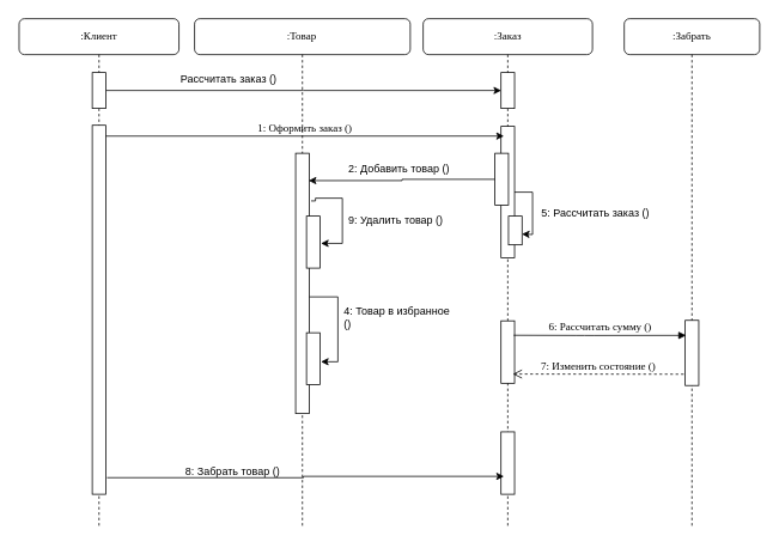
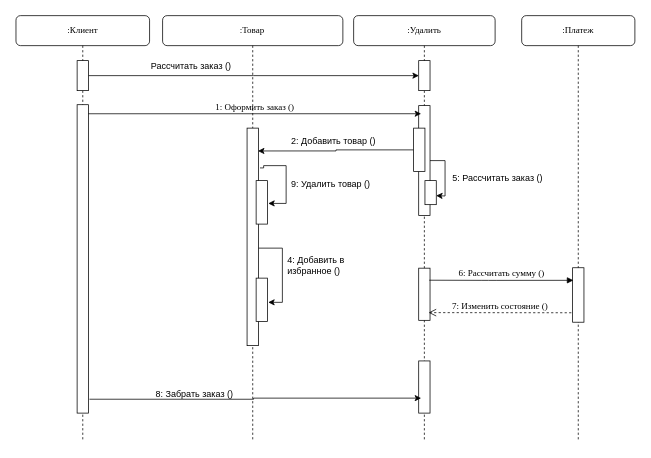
  <mxCell id="0" />
  <mxCell id="1" parent="0" />
  <mxCell id="2" value="" style="group" parent="1" vertex="1" connectable="0"><mxGeometry x="31" y="20" width="815" height="568" as="geometry" /></mxCell>
- <mxCell id="3" value=":Заказ" style="shape=umlLifeline;perimeter=lifelinePerimeter;whiteSpace=wrap;html=1;container=1;collapsible=0;recursiveResize=0;outlineConnect=0;rounded=1;shadow=0;comic=0;labelBackgroundColor=none;strokeWidth=1;fontFamily=Verdana;fontSize=12;align=center;" parent="2" vertex="1"><mxGeometry x="440.001" width="188.654" height="568" as="geometry" /></mxCell>
+ <mxCell id="3" value=":Удалить" style="shape=umlLifeline;perimeter=lifelinePerimeter;whiteSpace=wrap;html=1;container=1;collapsible=0;recursiveResize=0;outlineConnect=0;rounded=1;shadow=0;comic=0;labelBackgroundColor=none;strokeWidth=1;fontFamily=Verdana;fontSize=12;align=center;" parent="2" vertex="1"><mxGeometry x="440.001" width="188.654" height="568" as="geometry" /></mxCell>
  <mxCell id="4" value="" style="html=1;points=[];perimeter=orthogonalPerimeter;rounded=0;shadow=0;comic=0;labelBackgroundColor=none;strokeWidth=1;fontFamily=Verdana;fontSize=12;align=center;" parent="3" vertex="1"><mxGeometry x="86.78" y="120" width="15.09" height="146.62" as="geometry" /></mxCell>
  <mxCell id="5" value="" style="html=1;points=[];perimeter=orthogonalPerimeter;rounded=0;shadow=0;comic=0;labelBackgroundColor=none;strokeWidth=1;fontFamily=Verdana;fontSize=12;align=center;" parent="3" vertex="1"><mxGeometry x="86.782" y="336.716" width="15.093" height="69.553" as="geometry" /></mxCell>
  <mxCell id="6" value="" style="html=1;points=[];perimeter=orthogonalPerimeter;rounded=0;shadow=0;comic=0;labelBackgroundColor=none;strokeWidth=1;fontFamily=Verdana;fontSize=12;align=center;" parent="3" vertex="1"><mxGeometry x="86.782" y="460.421" width="15.093" height="69.553" as="geometry" /></mxCell>
  <mxCell id="7" value="1: Оформить заказ ()" style="html=1;verticalAlign=bottom;endArrow=classic;labelBackgroundColor=none;fontFamily=Verdana;fontSize=12;edgeStyle=elbowEdgeStyle;elbow=vertical;exitX=1.5;exitY=0.091;exitDx=0;exitDy=0;exitPerimeter=0;endFill=1;entryX=0.213;entryY=0.068;entryDx=0;entryDy=0;entryPerimeter=0;" parent="3" edge="1" target="4"><mxGeometry relative="1" as="geometry"><mxPoint x="-356.237" y="130.847" as="sourcePoint" /><mxPoint x="79.999" y="127.51" as="targetPoint" /><Array as="points"><mxPoint x="-341.144" y="130.801" /><mxPoint x="-265.681" y="130.801" /></Array></mxGeometry></mxCell>
- <mxCell id="8" value=":Забрать" style="shape=umlLifeline;perimeter=lifelinePerimeter;whiteSpace=wrap;html=1;container=1;collapsible=0;recursiveResize=0;outlineConnect=0;rounded=1;shadow=0;comic=0;labelBackgroundColor=none;strokeWidth=1;fontFamily=Verdana;fontSize=12;align=center;" parent="2" vertex="1"><mxGeometry x="664.075" width="150.925" height="568" as="geometry" /></mxCell>
+ <mxCell id="8" value=":Платеж" style="shape=umlLifeline;perimeter=lifelinePerimeter;whiteSpace=wrap;html=1;container=1;collapsible=0;recursiveResize=0;outlineConnect=0;rounded=1;shadow=0;comic=0;labelBackgroundColor=none;strokeWidth=1;fontFamily=Verdana;fontSize=12;align=center;" parent="2" vertex="1"><mxGeometry x="664.075" width="150.925" height="568" as="geometry" /></mxCell>
  <mxCell id="9" value="" style="html=1;points=[];perimeter=orthogonalPerimeter;rounded=0;shadow=0;comic=0;labelBackgroundColor=none;strokeWidth=1;fontFamily=Verdana;fontSize=12;align=center;" parent="8" vertex="1"><mxGeometry x="67.921" y="336.174" width="15.096" height="72.614" as="geometry" /></mxCell>
  <mxCell id="10" value=":Клиент" style="shape=umlLifeline;perimeter=lifelinePerimeter;whiteSpace=wrap;html=1;container=1;collapsible=0;recursiveResize=0;outlineConnect=0;rounded=1;shadow=0;comic=0;labelBackgroundColor=none;strokeWidth=1;fontFamily=Verdana;fontSize=12;align=center;" parent="2" vertex="1"><mxGeometry x="-10.19" width="178.113" height="568" as="geometry" /></mxCell>
  <mxCell id="11" value="2: Добавить&amp;nbsp;&lt;span style=&quot;background-color: initial;&quot;&gt;товар ()&lt;/span&gt;" style="text;strokeColor=none;align=left;fillColor=none;html=1;verticalAlign=middle;whiteSpace=wrap;rounded=0;" parent="2" vertex="1"><mxGeometry x="355" y="150" width="130" height="34.78" as="geometry" /></mxCell>
  <mxCell id="12" value="7: Изменить состояние ()" style="html=1;verticalAlign=bottom;endArrow=open;dashed=1;endSize=8;exitX=-0.1;exitY=0.573;labelBackgroundColor=none;fontFamily=Verdana;fontSize=12;exitDx=0;exitDy=0;exitPerimeter=0;" parent="2" edge="1"><mxGeometry relative="1" as="geometry"><mxPoint x="540" y="396" as="targetPoint" /><mxPoint x="730.331" y="396.184" as="sourcePoint" /></mxGeometry></mxCell>
  <mxCell id="13" value="6: Рассчитать сумму ()" style="html=1;verticalAlign=bottom;endArrow=block;labelBackgroundColor=none;fontFamily=Verdana;fontSize=12;entryX=-0.086;entryY=0.496;entryDx=0;entryDy=0;entryPerimeter=0;exitX=0.932;exitY=0.231;exitDx=0;exitDy=0;exitPerimeter=0;" parent="2" edge="1" source="5"><mxGeometry relative="1" as="geometry"><mxPoint x="542" y="350" as="sourcePoint" /><mxPoint x="732.956" y="352.945" as="targetPoint" /><Array as="points"><mxPoint x="620" y="353" /></Array></mxGeometry></mxCell>
  <mxCell id="14" value=":Товар" style="shape=umlLifeline;perimeter=lifelinePerimeter;whiteSpace=wrap;html=1;container=1;collapsible=0;recursiveResize=0;outlineConnect=0;rounded=1;shadow=0;comic=0;labelBackgroundColor=none;strokeWidth=1;fontFamily=Verdana;fontSize=12;align=center;" vertex="1" parent="2"><mxGeometry x="185.275" width="240.385" height="568" as="geometry" /></mxCell>
  <mxCell id="15" value="" style="edgeStyle=orthogonalEdgeStyle;rounded=0;orthogonalLoop=1;jettySize=auto;html=1;entryX=0.963;entryY=0.105;entryDx=0;entryDy=0;entryPerimeter=0;" edge="1" parent="2" source="16" target="19"><mxGeometry relative="1" as="geometry"><mxPoint x="320" y="179" as="targetPoint" /></mxGeometry></mxCell>
  <mxCell id="16" value="" style="html=1;points=[];perimeter=orthogonalPerimeter;rounded=0;shadow=0;comic=0;labelBackgroundColor=none;strokeWidth=1;fontFamily=Verdana;fontSize=12;align=center;" parent="2" vertex="1"><mxGeometry x="520.003" y="149.995" width="15.093" height="57.961" as="geometry" /></mxCell>
  <mxCell id="17" value="" style="edgeStyle=orthogonalEdgeStyle;rounded=0;orthogonalLoop=1;jettySize=auto;html=1;exitX=1.143;exitY=0.183;exitDx=0;exitDy=0;exitPerimeter=0;entryX=1.069;entryY=0.524;entryDx=0;entryDy=0;entryPerimeter=0;" edge="1" parent="2" source="19" target="20"><mxGeometry relative="1" as="geometry"><mxPoint x="360.57" y="234.995" as="targetPoint" /><Array as="points"><mxPoint x="320" y="203" /><mxPoint x="320" y="200" /><mxPoint x="350" y="200" /><mxPoint x="350" y="250" /></Array></mxGeometry></mxCell>
  <mxCell id="18" value="" style="edgeStyle=orthogonalEdgeStyle;rounded=0;orthogonalLoop=1;jettySize=auto;html=1;entryX=1.066;entryY=0.557;entryDx=0;entryDy=0;entryPerimeter=0;" edge="1" parent="2" source="19" target="22"><mxGeometry relative="1" as="geometry"><mxPoint x="360.57" y="294.995" as="targetPoint" /><Array as="points"><mxPoint x="345" y="310" /><mxPoint x="345" y="382" /></Array></mxGeometry></mxCell>
  <mxCell id="19" value="" style="html=1;points=[];perimeter=orthogonalPerimeter;rounded=0;shadow=0;comic=0;labelBackgroundColor=none;strokeWidth=1;fontFamily=Verdana;fontSize=12;align=center;" vertex="1" parent="2"><mxGeometry x="297.92" y="149.99" width="15.1" height="290.01" as="geometry" /></mxCell>
  <mxCell id="20" value="" style="html=1;points=[];perimeter=orthogonalPerimeter;rounded=0;shadow=0;comic=0;labelBackgroundColor=none;strokeWidth=1;fontFamily=Verdana;fontSize=12;align=center;" vertex="1" parent="2"><mxGeometry x="310.003" y="219.995" width="15.093" height="57.961" as="geometry" /></mxCell>
  <mxCell id="21" value="9: Удалить&amp;nbsp;&lt;span style=&quot;background-color: initial;&quot;&gt;товар ()&lt;/span&gt;" style="text;strokeColor=none;align=left;fillColor=none;html=1;verticalAlign=middle;whiteSpace=wrap;rounded=0;" vertex="1" parent="2"><mxGeometry x="355" y="207.96" width="130" height="34.78" as="geometry" /></mxCell>
  <mxCell id="22" value="" style="html=1;points=[];perimeter=orthogonalPerimeter;rounded=0;shadow=0;comic=0;labelBackgroundColor=none;strokeWidth=1;fontFamily=Verdana;fontSize=12;align=center;" vertex="1" parent="2"><mxGeometry x="310.003" y="349.995" width="15.093" height="57.961" as="geometry" /></mxCell>
- <mxCell id="23" value="4: Товар в избранное ()" style="text;strokeColor=none;align=left;fillColor=none;html=1;verticalAlign=middle;whiteSpace=wrap;rounded=0;" vertex="1" parent="2"><mxGeometry x="350" y="315.22" width="130" height="34.78" as="geometry" /></mxCell>
+ <mxCell id="23" value="4: Добавить в избранное ()" style="text;strokeColor=none;align=left;fillColor=none;html=1;verticalAlign=middle;whiteSpace=wrap;rounded=0;" vertex="1" parent="2"><mxGeometry x="350" y="315.22" width="130" height="34.78" as="geometry" /></mxCell>
  <mxCell id="24" value="" style="html=1;points=[];perimeter=orthogonalPerimeter;rounded=0;shadow=0;comic=0;labelBackgroundColor=none;strokeWidth=1;fontFamily=Verdana;fontSize=12;align=center;" vertex="1" parent="2"><mxGeometry x="535.1" y="220" width="15.09" height="32.04" as="geometry" /></mxCell>
  <mxCell id="25" value="5: Рассчитать заказ ()" style="text;strokeColor=none;align=left;fillColor=none;html=1;verticalAlign=middle;whiteSpace=wrap;rounded=0;" vertex="1" parent="2"><mxGeometry x="570" y="200" width="130" height="34.78" as="geometry" /></mxCell>
  <mxCell id="26" value="" style="edgeStyle=orthogonalEdgeStyle;rounded=0;orthogonalLoop=1;jettySize=auto;html=1;" edge="1" parent="2" source="4"><mxGeometry relative="1" as="geometry"><mxPoint x="550" y="240" as="targetPoint" /></mxGeometry></mxCell>
  <mxCell id="27" value="" style="html=1;points=[];perimeter=orthogonalPerimeter;rounded=0;shadow=0;comic=0;labelBackgroundColor=none;strokeWidth=1;fontFamily=Verdana;fontSize=12;align=center;" vertex="1" parent="2"><mxGeometry x="526.78" y="60" width="15.09" height="40" as="geometry" /></mxCell>
  <mxCell id="28" value="" style="edgeStyle=orthogonalEdgeStyle;rounded=0;orthogonalLoop=1;jettySize=auto;html=1;endArrow=classic;endFill=1;" edge="1" parent="2" source="29"><mxGeometry relative="1" as="geometry"><mxPoint x="527" y="80" as="targetPoint" /></mxGeometry></mxCell>
  <mxCell id="29" value="" style="html=1;points=[];perimeter=orthogonalPerimeter;rounded=0;shadow=0;comic=0;labelBackgroundColor=none;strokeWidth=1;fontFamily=Verdana;fontSize=12;align=center;" vertex="1" parent="2"><mxGeometry x="71.33" y="60" width="15.09" height="40" as="geometry" /></mxCell>
  <mxCell id="30" value="Рассчитать заказ ()" style="text;strokeColor=none;align=left;fillColor=none;html=1;verticalAlign=middle;whiteSpace=wrap;rounded=0;" vertex="1" parent="2"><mxGeometry x="167.92" y="50" width="130" height="34.78" as="geometry" /></mxCell>
  <mxCell id="31" value="" style="edgeStyle=orthogonalEdgeStyle;rounded=0;orthogonalLoop=1;jettySize=auto;html=1;entryX=0.213;entryY=0.713;entryDx=0;entryDy=0;entryPerimeter=0;exitX=1.09;exitY=0.955;exitDx=0;exitDy=0;exitPerimeter=0;" edge="1" parent="2" source="32" target="6"><mxGeometry relative="1" as="geometry"><mxPoint x="163.017" y="321.522" as="targetPoint" /></mxGeometry></mxCell>
  <mxCell id="32" value="" style="html=1;points=[];perimeter=orthogonalPerimeter;rounded=0;shadow=0;comic=0;labelBackgroundColor=none;strokeWidth=1;fontFamily=Verdana;fontSize=12;align=center;" parent="2" vertex="1"><mxGeometry x="71.321" y="118.774" width="15.096" height="411.198" as="geometry" /></mxCell>
- <mxCell id="33" value="8: Забрать товар ()" style="text;strokeColor=none;align=center;fillColor=none;html=1;verticalAlign=middle;whiteSpace=wrap;rounded=0;" vertex="1" parent="2"><mxGeometry x="167.92" y="490" width="120" height="30" as="geometry" /></mxCell>
+ <mxCell id="33" value="8: Забрать заказ ()" style="text;strokeColor=none;align=center;fillColor=none;html=1;verticalAlign=middle;whiteSpace=wrap;rounded=0;" vertex="1" parent="2"><mxGeometry x="167.92" y="490" width="120" height="30" as="geometry" /></mxCell>
